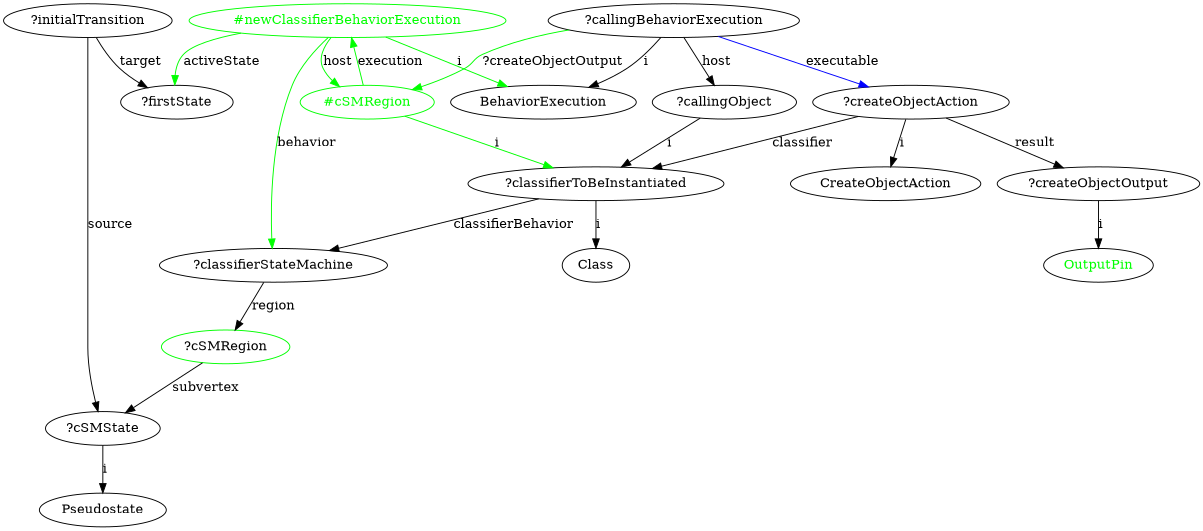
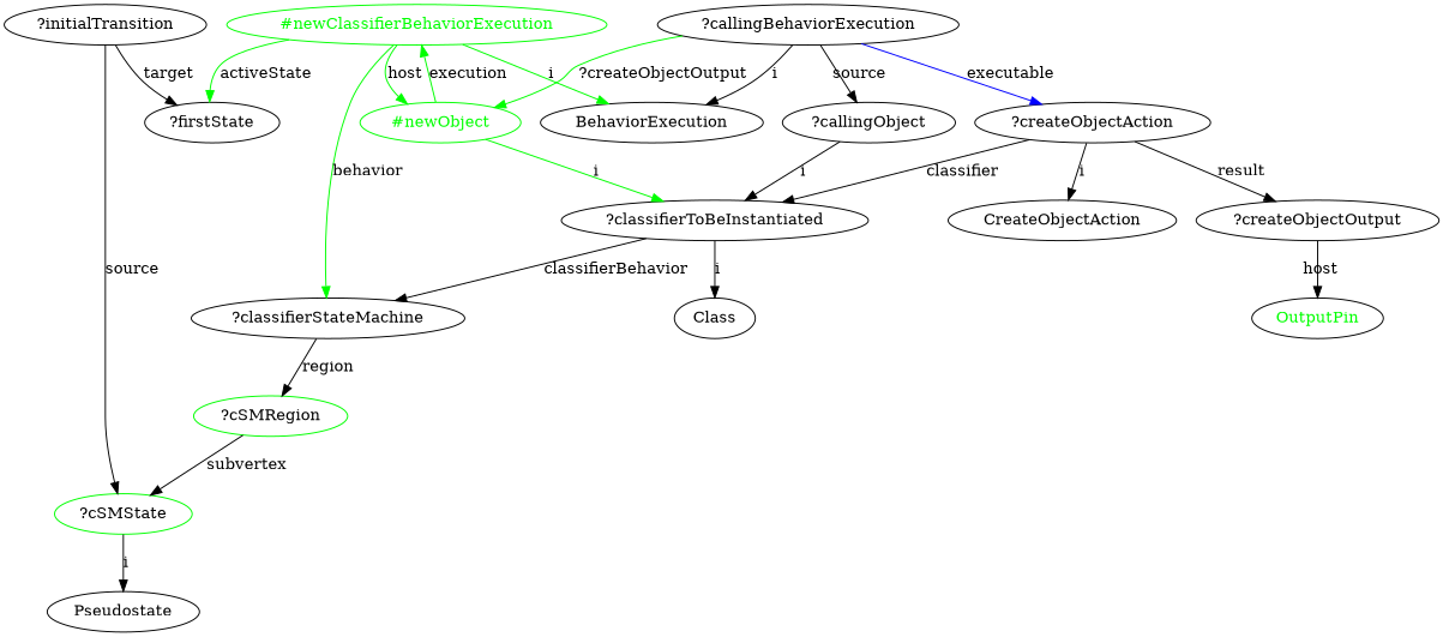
  digraph {
    "?createObjectAction"
    CreateObjectAction
    "?createObjectOutput"
    "?classifierToBeInstantiated"
    OutputPin [fontcolor=green]
    Class
    "?classifierStateMachine"
    "?cSMRegion" [color=green]
    "?callingBehaviorExecution"
    BehaviorExecution
    "?callingObject"
-   "#newObject" [color=green fontcolor=green label="#cSMRegion"]
+   "#newObject" [color=green fontcolor=green]
    "#newClassifierBehaviorExecution" [color=green fontcolor=green]
-   "?cSMState"
+   "?cSMState" [color=green]
    Pseudostate
    "?firstState"
    "?initialTransition"
    "?createObjectAction" -> CreateObjectAction [label=i]
    "?createObjectAction" -> "?createObjectOutput" [label=result]
    "?createObjectAction" -> "?classifierToBeInstantiated" [label=classifier]
-   "?createObjectOutput" -> OutputPin [label=i]
+   "?createObjectOutput" -> OutputPin [label=host]
    "?classifierToBeInstantiated" -> Class [label=i]
    "?classifierToBeInstantiated" -> "?classifierStateMachine" [label=classifierBehavior]
    "?classifierStateMachine" -> "?cSMRegion" [label=region]
    "?cSMRegion" -> "?cSMState" [label=subvertex]
    "?callingBehaviorExecution" -> "?createObjectAction" [color=blue label=executable]
    "?callingBehaviorExecution" -> BehaviorExecution [label=i]
-   "?callingBehaviorExecution" -> "?callingObject" [label=host]
+   "?callingBehaviorExecution" -> "?callingObject" [label=source]
    "?callingBehaviorExecution" -> "#newObject" [color=green label="?createObjectOutput"]
    "?callingObject" -> "?classifierToBeInstantiated" [label=i]
    "#newObject" -> "?classifierToBeInstantiated" [color=green label=i]
    "#newObject" -> "#newClassifierBehaviorExecution" [color=green label=execution]
    "#newClassifierBehaviorExecution" -> "?classifierStateMachine" [color=green label=behavior]
    "#newClassifierBehaviorExecution" -> BehaviorExecution [color=green label=i]
    "#newClassifierBehaviorExecution" -> "#newObject" [color=green label=host]
    "#newClassifierBehaviorExecution" -> "?firstState" [color=green label=activeState]
    "?cSMState" -> Pseudostate [label=i]
    "?initialTransition" -> "?cSMState" [label=source]
    "?initialTransition" -> "?firstState" [label=target]
  }
